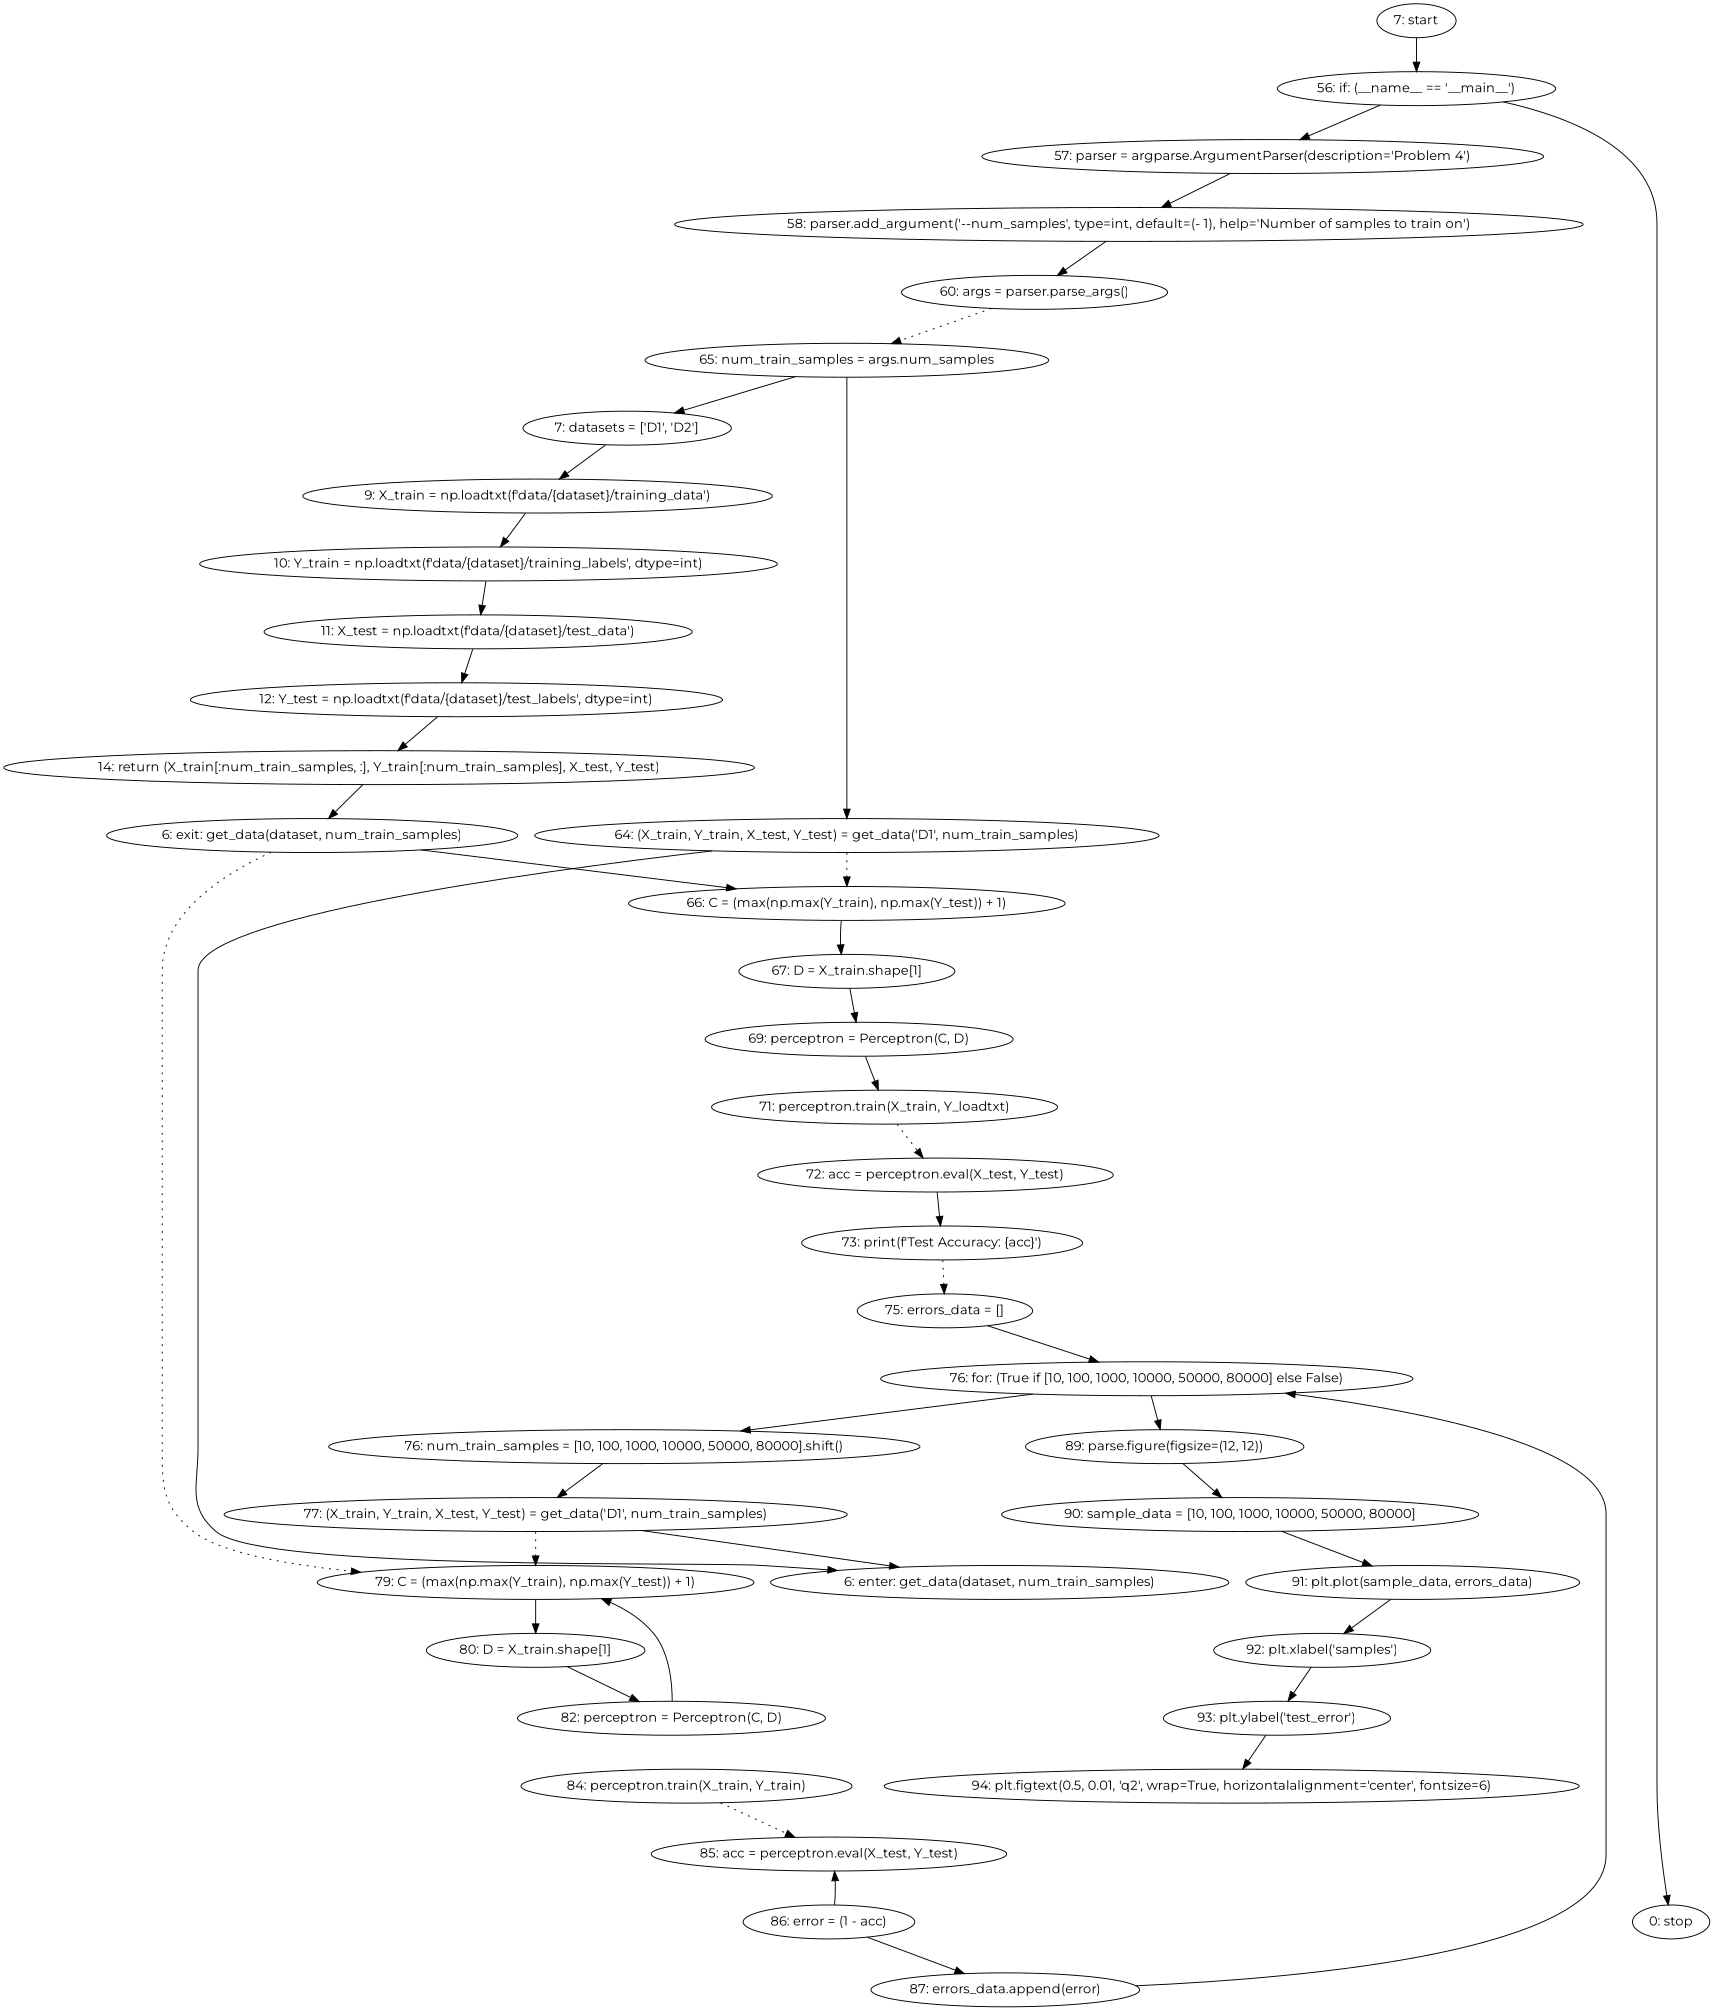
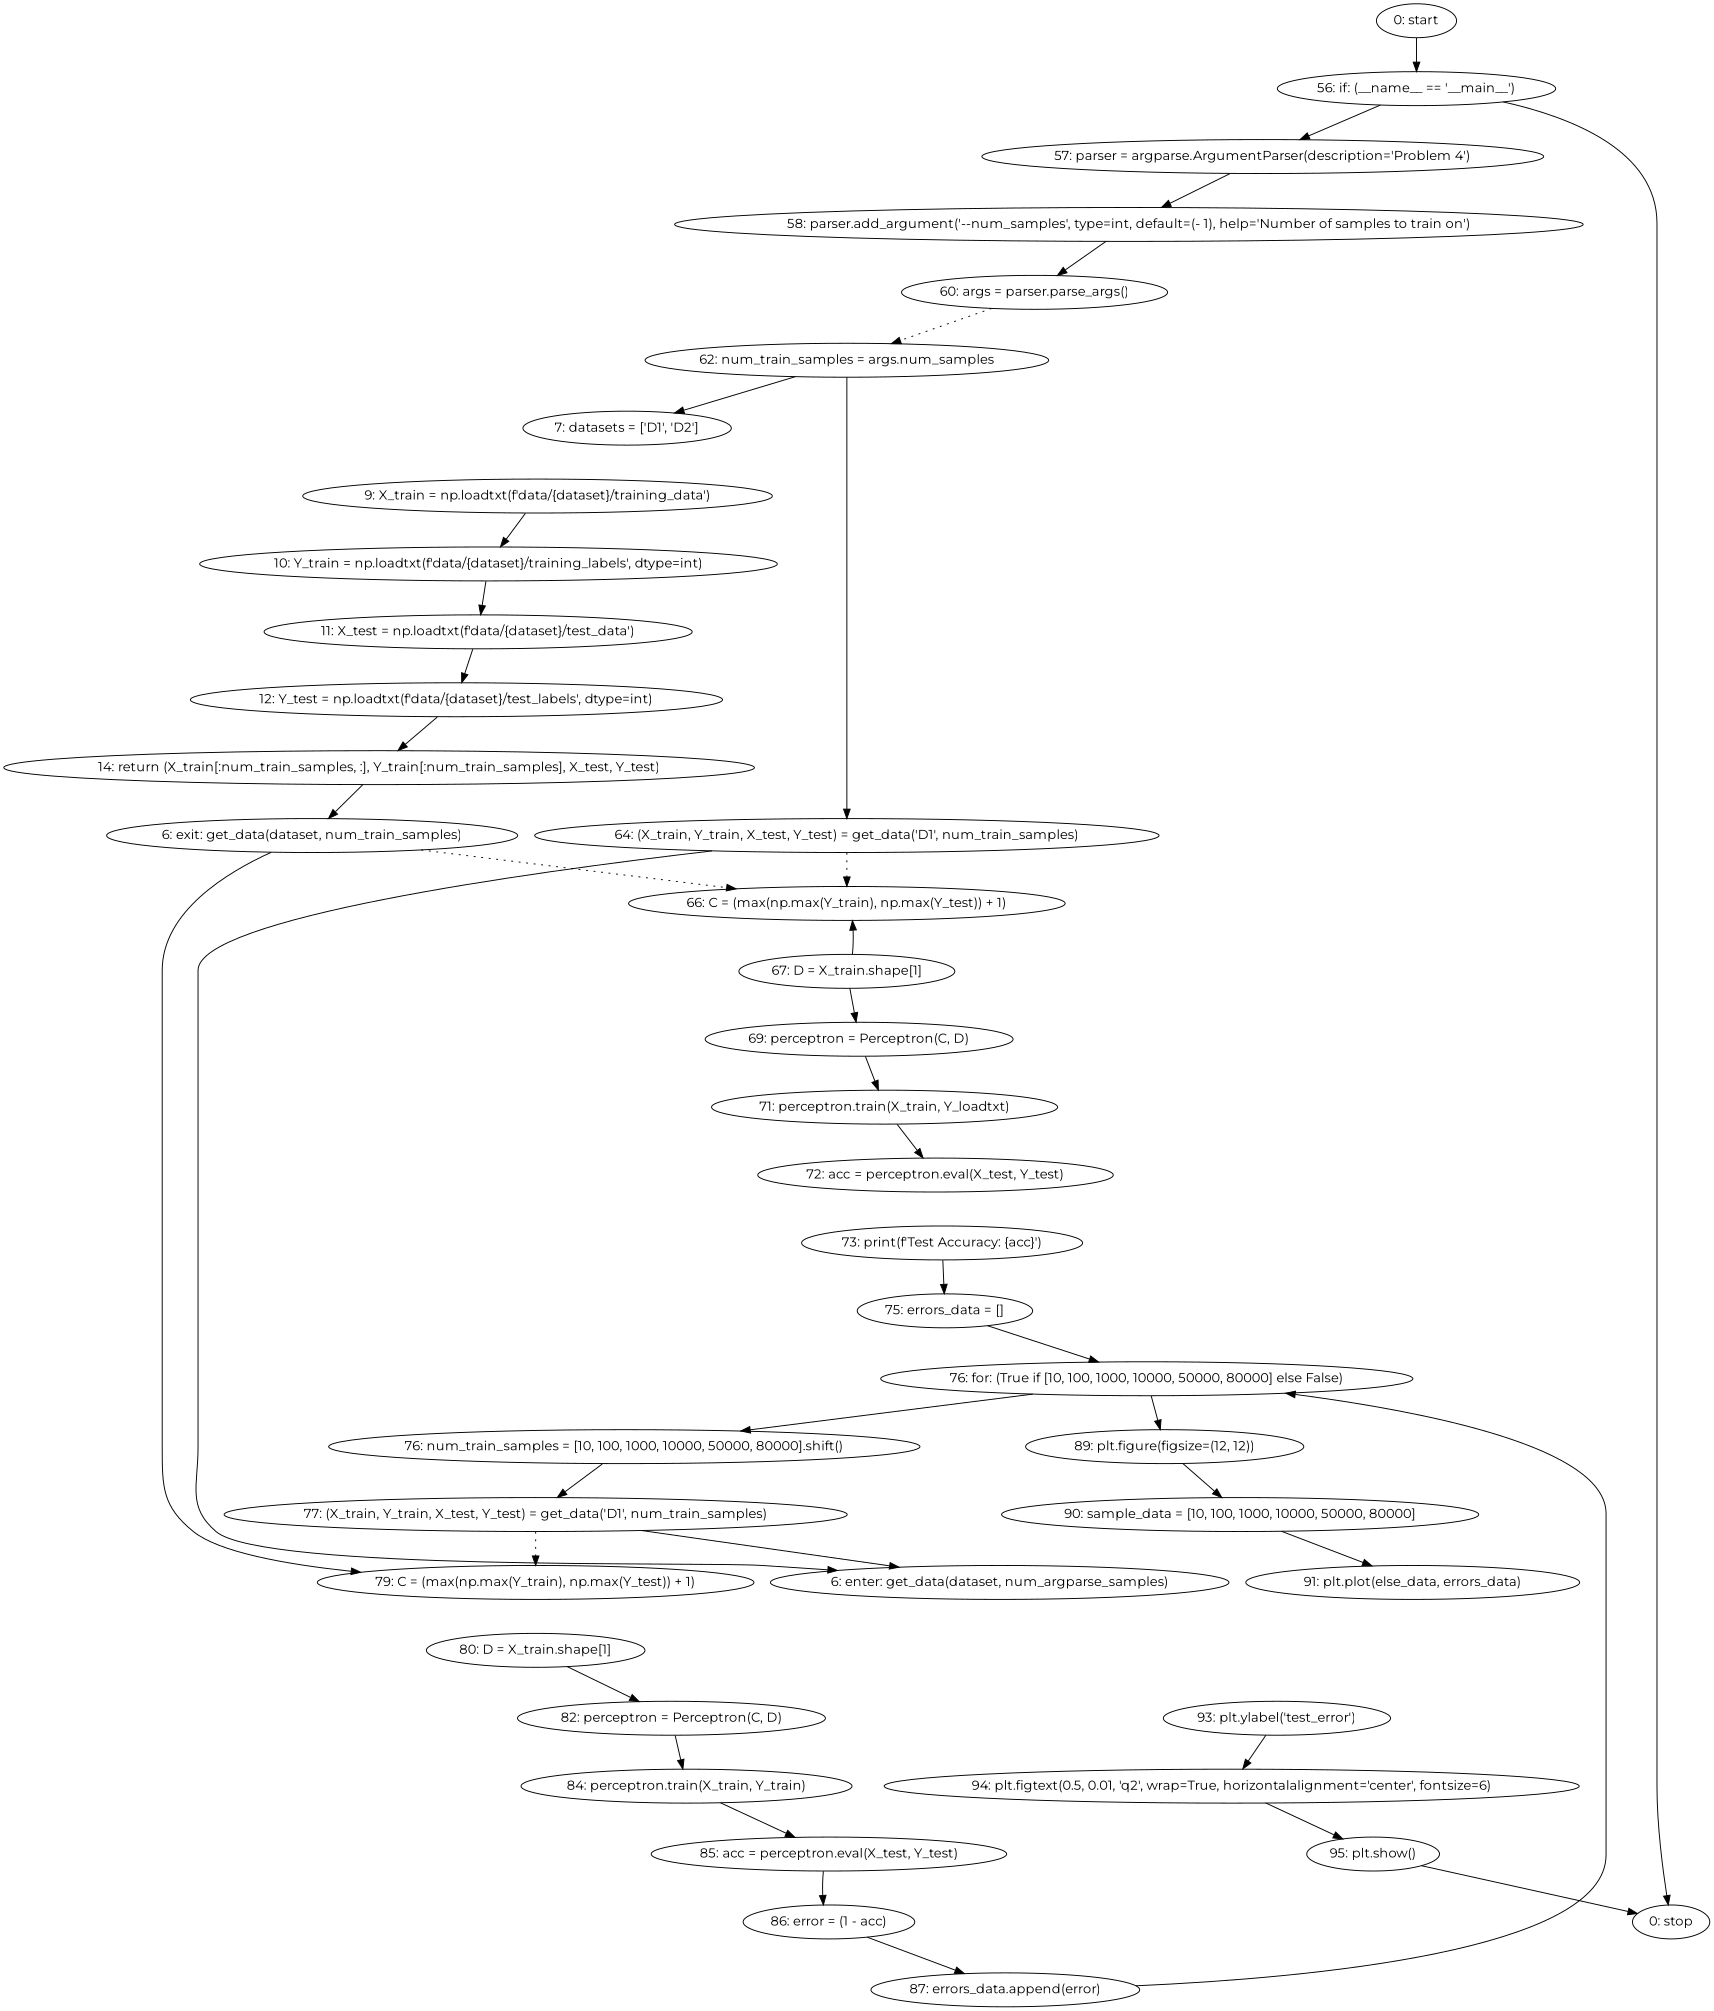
  strict digraph {
    fontname=Montserrat
    node [fontname=Montserrat]
    edge [fontname=Montserrat]
-   n1 [label="7: start"]
+   n1 [label="0: start"]
    n2 [label="56: if: (__name__ == '__main__')"]
    n3 [label="57: parser = argparse.ArgumentParser(description='Problem 4')"]
    n4 [label="0: stop"]
    n5 [label="58: parser.add_argument('--num_samples', type=int, default=(- 1), help='Number of samples to train on')"]
    n6 [label="60: args = parser.parse_args()"]
-   n7 [label="6: enter: get_data(dataset, num_train_samples)"]
+   n7 [label="6: enter: get_data(dataset, num_argparse_samples)"]
    n8 [label="7: datasets = ['D1', 'D2']"]
    n9 [label="9: X_train = np.loadtxt(f'data/{dataset}/training_data')"]
    n10 [label="10: Y_train = np.loadtxt(f'data/{dataset}/training_labels', dtype=int)"]
    n11 [label="11: X_test = np.loadtxt(f'data/{dataset}/test_data')"]
    n12 [label="64: (X_train, Y_train, X_test, Y_test) = get_data('D1', num_train_samples)"]
    n13 [label="66: C = (max(np.max(Y_train), np.max(Y_test)) + 1)"]
    n14 [label="67: D = X_train.shape[1]"]
    n15 [label="69: perceptron = Perceptron(C, D)"]
    n16 [label="71: perceptron.train(X_train, Y_loadtxt)"]
    n17 [label="77: (X_train, Y_train, X_test, Y_test) = get_data('D1', num_train_samples)"]
    n18 [label="79: C = (max(np.max(Y_train), np.max(Y_test)) + 1)"]
    n19 [label="80: D = X_train.shape[1]"]
    n20 [label="82: perceptron = Perceptron(C, D)"]
    n21 [label="84: perceptron.train(X_train, Y_train)"]
    n22 [label="6: exit: get_data(dataset, num_train_samples)"]
    n23 [label="14: return (X_train[:num_train_samples, :], Y_train[:num_train_samples], X_test, Y_test)"]
    n24 [label="12: Y_test = np.loadtxt(f'data/{dataset}/test_labels', dtype=int)"]
-   n25 [label="65: num_train_samples = args.num_samples"]
+   n25 [label="62: num_train_samples = args.num_samples"]
    n26 [label="72: acc = perceptron.eval(X_test, Y_test)"]
    n27 [label="73: print(f'Test Accuracy: {acc}')"]
    n28 [label="75: errors_data = []"]
    n29 [label="76: for: (True if [10, 100, 1000, 10000, 50000, 80000] else False)"]
    n30 [label="76: num_train_samples = [10, 100, 1000, 10000, 50000, 80000].shift()"]
-   n31 [label="89: parse.figure(figsize=(12, 12))"]
+   n31 [label="89: plt.figure(figsize=(12, 12))"]
    n32 [label="90: sample_data = [10, 100, 1000, 10000, 50000, 80000]"]
-   n33 [label="91: plt.plot(sample_data, errors_data)"]
-   n34 [label="92: plt.xlabel('samples')"]
+   n33 [label="91: plt.plot(else_data, errors_data)"]
    n35 [label="87: errors_data.append(error)"]
    n36 [label="85: acc = perceptron.eval(X_test, Y_test)"]
    n37 [label="86: error = (1 - acc)"]
    n38 [label="93: plt.ylabel('test_error')"]
    n39 [label="94: plt.figtext(0.5, 0.01, 'q2', wrap=True, horizontalalignment='center', fontsize=6)"]
+   n40 [label="95: plt.show()"]
    n1 -> n2
    n2 -> n3
    n2 -> n4
    n3 -> n5
    n5 -> n6
    n6 -> n25 [style=dotted]
-   n8 -> n9
    n9 -> n10
    n10 -> n11
    n11 -> n24
    n12 -> n7
    n12 -> n13 [style=dotted weight=100]
-   n13 -> n14
+   n14 -> n13
    n14 -> n15
    n15 -> n16
-   n16 -> n26 [style=dotted]
+   n16 -> n26
    n17 -> n7
    n17 -> n18 [style=dotted weight=100]
-   n18 -> n19
    n19 -> n20
-   n20 -> n18
-   n21 -> n36 [style=dotted]
-   n22 -> n13
-   n22 -> n18 [style=dotted]
+   n20 -> n21
+   n21 -> n36
+   n22 -> n13 [style=dotted]
+   n22 -> n18
    n23 -> n22
    n24 -> n23
    n25 -> n8
    n25 -> n12
-   n26 -> n27
-   n27 -> n28 [style=dotted]
+   n27 -> n28
    n28 -> n29
    n29 -> n30
    n29 -> n31
    n30 -> n17
    n31 -> n32
    n32 -> n33
-   n33 -> n34
-   n34 -> n38
    n35 -> n29
-   n37 -> n36
+   n36 -> n37
    n37 -> n35
    n38 -> n39
+   n39 -> n40
+   n40 -> n4
  }
